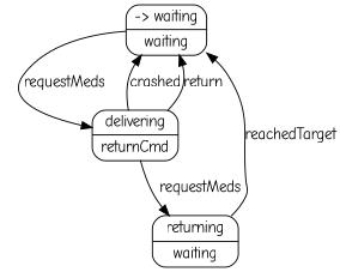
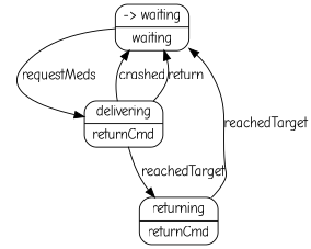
  digraph {
    fontname="Comic Neue"
    fontsize=8
    node [fontname="Comic Neue" shape=record style=rounded]
    edge [arrowtail=empty dir=black fontname="Comic Neue"]
    n1 [label="{-\> waiting|waiting}"]
    n2 [label="{delivering|returnCmd}"]
-   n3 [label="{returning|waiting}"]
+   n3 [label="{returning|returnCmd}"]
    n1 -> n2 [label=requestMeds]
    n2 -> n1 [label=crashed]
    n2 -> n1 [label=return]
-   n2 -> n3 [label=requestMeds]
+   n2 -> n3 [label=reachedTarget]
    n3 -> n1 [label=reachedTarget]
  }
